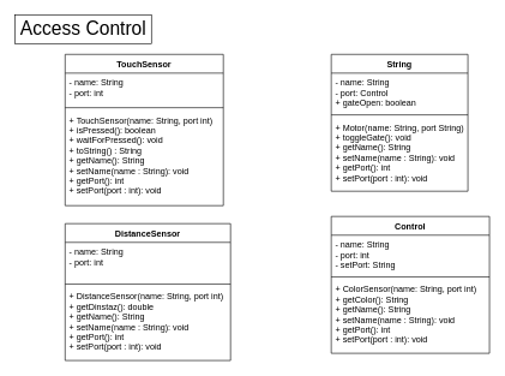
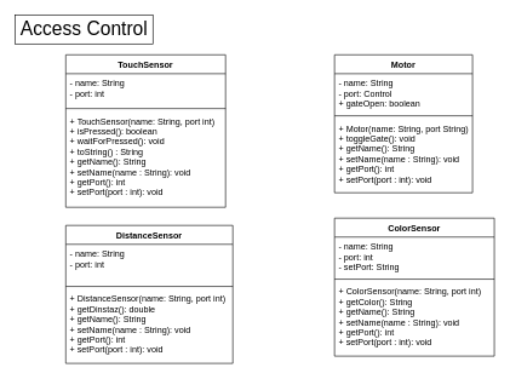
  <mxCell id="0" />
  <mxCell id="1" parent="0" />
  <mxCell id="2" value="TouchSensor" style="swimlane;fontStyle=1;align=center;verticalAlign=top;childLayout=stackLayout;horizontal=1;startSize=26;horizontalStack=0;resizeParent=1;resizeParentMax=0;resizeLast=0;collapsible=1;marginBottom=0;" parent="1" vertex="1"><mxGeometry x="90" y="75" width="220" height="210" as="geometry" /></mxCell>
  <mxCell id="3" value="- name: String&#10;- port: int" style="text;strokeColor=none;fillColor=none;align=left;verticalAlign=top;spacingLeft=4;spacingRight=4;overflow=hidden;rotatable=0;points=[[0,0.5],[1,0.5]];portConstraint=eastwest;" parent="2" vertex="1"><mxGeometry y="26" width="220" height="44" as="geometry" /></mxCell>
  <mxCell id="4" value="" style="line;strokeWidth=1;fillColor=none;align=left;verticalAlign=middle;spacingTop=-1;spacingLeft=3;spacingRight=3;rotatable=0;labelPosition=right;points=[];portConstraint=eastwest;" parent="2" vertex="1"><mxGeometry y="70" width="220" height="8" as="geometry" /></mxCell>
  <mxCell id="5" value="+ TouchSensor(name: String, port int)&#10;+ isPressed(): boolean&#10;+ waitForPressed(): void&#10;+ toString() : String&#10;+ getName(): String&#10;+ setName(name : String): void&#10;+ getPort(): int&#10;+ setPort(port : int): void" style="text;strokeColor=none;fillColor=none;align=left;verticalAlign=top;spacingLeft=4;spacingRight=4;overflow=hidden;rotatable=0;points=[[0,0.5],[1,0.5]];portConstraint=eastwest;" parent="2" vertex="1"><mxGeometry y="78" width="220" height="132" as="geometry" /></mxCell>
- <mxCell id="6" value="String" style="swimlane;fontStyle=1;align=center;verticalAlign=top;childLayout=stackLayout;horizontal=1;startSize=26;horizontalStack=0;resizeParent=1;resizeParentMax=0;resizeLast=0;collapsible=1;marginBottom=0;" parent="1" vertex="1"><mxGeometry x="460" y="75" width="190" height="190" as="geometry" /></mxCell>
+ <mxCell id="6" value="Motor" style="swimlane;fontStyle=1;align=center;verticalAlign=top;childLayout=stackLayout;horizontal=1;startSize=26;horizontalStack=0;resizeParent=1;resizeParentMax=0;resizeLast=0;collapsible=1;marginBottom=0;" parent="1" vertex="1"><mxGeometry x="460" y="75" width="190" height="190" as="geometry" /></mxCell>
  <mxCell id="7" value="- name: String&#10;- port: Control&#10;+ gateOpen: boolean" style="text;strokeColor=none;fillColor=none;align=left;verticalAlign=top;spacingLeft=4;spacingRight=4;overflow=hidden;rotatable=0;points=[[0,0.5],[1,0.5]];portConstraint=eastwest;" parent="6" vertex="1"><mxGeometry y="26" width="190" height="54" as="geometry" /></mxCell>
  <mxCell id="8" value="" style="line;strokeWidth=1;fillColor=none;align=left;verticalAlign=middle;spacingTop=-1;spacingLeft=3;spacingRight=3;rotatable=0;labelPosition=right;points=[];portConstraint=eastwest;" parent="6" vertex="1"><mxGeometry y="80" width="190" height="8" as="geometry" /></mxCell>
  <mxCell id="9" value="+ Motor(name: String, port String)&#10;+ toggleGate(): void&#10;+ getName(): String&#10;+ setName(name : String): void&#10;+ getPort(): int&#10;+ setPort(port : int): void" style="text;strokeColor=none;fillColor=none;align=left;verticalAlign=top;spacingLeft=4;spacingRight=4;overflow=hidden;rotatable=0;points=[[0,0.5],[1,0.5]];portConstraint=eastwest;" parent="6" vertex="1"><mxGeometry y="88" width="190" height="102" as="geometry" /></mxCell>
  <mxCell id="10" value="DistanceSensor" style="swimlane;fontStyle=1;align=center;verticalAlign=top;childLayout=stackLayout;horizontal=1;startSize=26;horizontalStack=0;resizeParent=1;resizeParentMax=0;resizeLast=0;collapsible=1;marginBottom=0;" parent="1" vertex="1"><mxGeometry x="90" y="310" width="230" height="190" as="geometry" /></mxCell>
  <mxCell id="11" value="- name: String&#10;- port: int" style="text;strokeColor=none;fillColor=none;align=left;verticalAlign=top;spacingLeft=4;spacingRight=4;overflow=hidden;rotatable=0;points=[[0,0.5],[1,0.5]];portConstraint=eastwest;" parent="10" vertex="1"><mxGeometry y="26" width="230" height="54" as="geometry" /></mxCell>
  <mxCell id="12" value="" style="line;strokeWidth=1;fillColor=none;align=left;verticalAlign=middle;spacingTop=-1;spacingLeft=3;spacingRight=3;rotatable=0;labelPosition=right;points=[];portConstraint=eastwest;" parent="10" vertex="1"><mxGeometry y="80" width="230" height="8" as="geometry" /></mxCell>
  <mxCell id="13" value="+ DistanceSensor(name: String, port int)&#10;+ getDinstaz(): double&#10;+ getName(): String&#10;+ setName(name : String): void&#10;+ getPort(): int&#10;+ setPort(port : int): void" style="text;strokeColor=none;fillColor=none;align=left;verticalAlign=top;spacingLeft=4;spacingRight=4;overflow=hidden;rotatable=0;points=[[0,0.5],[1,0.5]];portConstraint=eastwest;" parent="10" vertex="1"><mxGeometry y="88" width="230" height="102" as="geometry" /></mxCell>
- <mxCell id="14" value="Control" style="swimlane;fontStyle=1;align=center;verticalAlign=top;childLayout=stackLayout;horizontal=1;startSize=26;horizontalStack=0;resizeParent=1;resizeParentMax=0;resizeLast=0;collapsible=1;marginBottom=0;" parent="1" vertex="1"><mxGeometry x="460" y="300" width="220" height="190" as="geometry" /></mxCell>
+ <mxCell id="14" value="ColorSensor" style="swimlane;fontStyle=1;align=center;verticalAlign=top;childLayout=stackLayout;horizontal=1;startSize=26;horizontalStack=0;resizeParent=1;resizeParentMax=0;resizeLast=0;collapsible=1;marginBottom=0;" parent="1" vertex="1"><mxGeometry x="460" y="300" width="220" height="190" as="geometry" /></mxCell>
  <mxCell id="15" value="- name: String&#10;- port: int&#10;- setPort: String" style="text;strokeColor=none;fillColor=none;align=left;verticalAlign=top;spacingLeft=4;spacingRight=4;overflow=hidden;rotatable=0;points=[[0,0.5],[1,0.5]];portConstraint=eastwest;" parent="14" vertex="1"><mxGeometry y="26" width="220" height="54" as="geometry" /></mxCell>
  <mxCell id="16" value="" style="line;strokeWidth=1;fillColor=none;align=left;verticalAlign=middle;spacingTop=-1;spacingLeft=3;spacingRight=3;rotatable=0;labelPosition=right;points=[];portConstraint=eastwest;" parent="14" vertex="1"><mxGeometry y="80" width="220" height="8" as="geometry" /></mxCell>
  <mxCell id="17" value="+ ColorSensor(name: String, port int)&#10;+ getColor(): String&#10;+ getName(): String&#10;+ setName(name : String): void&#10;+ getPort(): int&#10;+ setPort(port : int): void" style="text;strokeColor=none;fillColor=none;align=left;verticalAlign=top;spacingLeft=4;spacingRight=4;overflow=hidden;rotatable=0;points=[[0,0.5],[1,0.5]];portConstraint=eastwest;" parent="14" vertex="1"><mxGeometry y="88" width="220" height="102" as="geometry" /></mxCell>
  <mxCell id="18" value="Access Control" style="text;html=1;align=center;verticalAlign=middle;resizable=0;points=[];autosize=1;strokeColor=#000000;fontSize=26;" parent="1" vertex="1"><mxGeometry x="20" y="20" width="190" height="40" as="geometry" /></mxCell>
